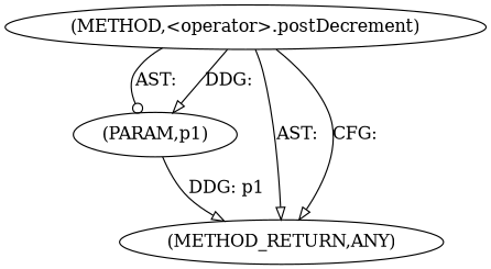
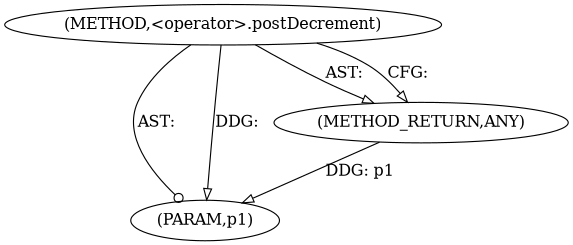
  digraph {
    edge [arrowhead=onormal]
    n1 [label=<(METHOD,&lt;operator&gt;.postDecrement)>]
    n2 [label=<(PARAM,p1)>]
    n3 [label=<(METHOD_RETURN,ANY)>]
    n1 -> n2 [arrowhead=odot label="AST: "]
    n1 -> n2 [label="DDG: "]
    n1 -> n3 [label="AST: "]
    n1 -> n3 [label="CFG: "]
-   n2 -> n3 [label="DDG: p1"]
+   n3 -> n2 [label="DDG: p1"]
  }
